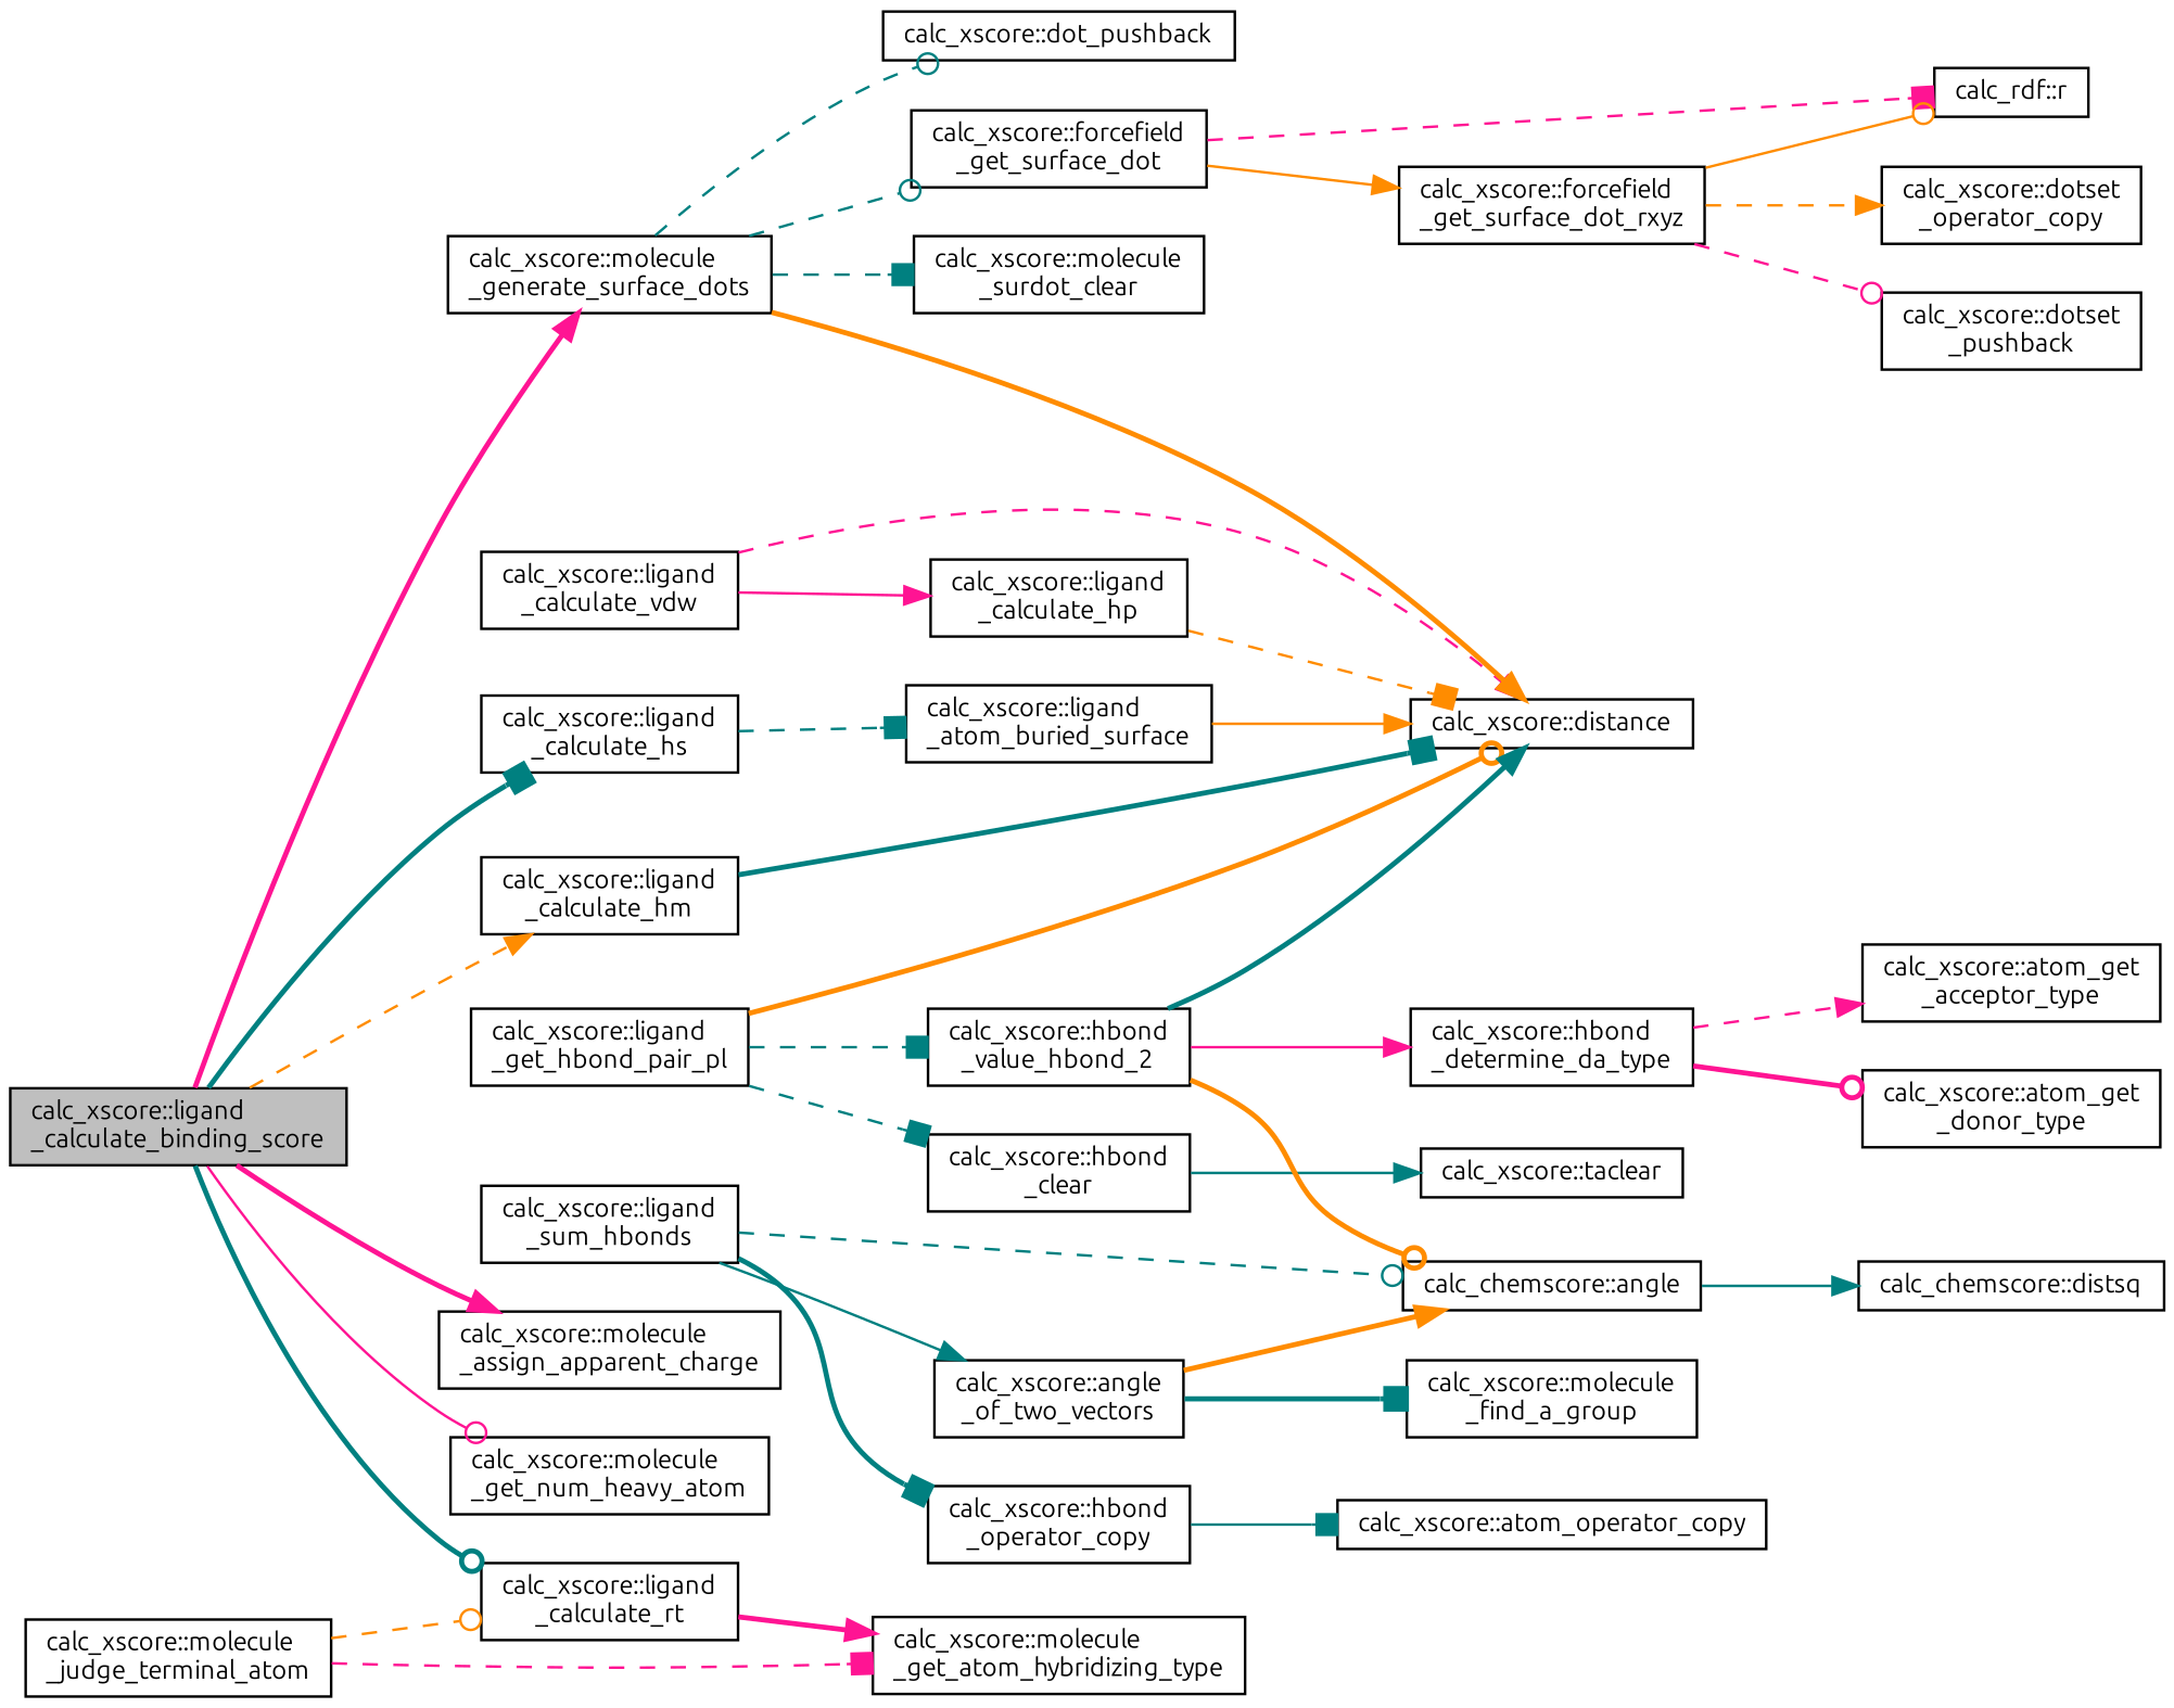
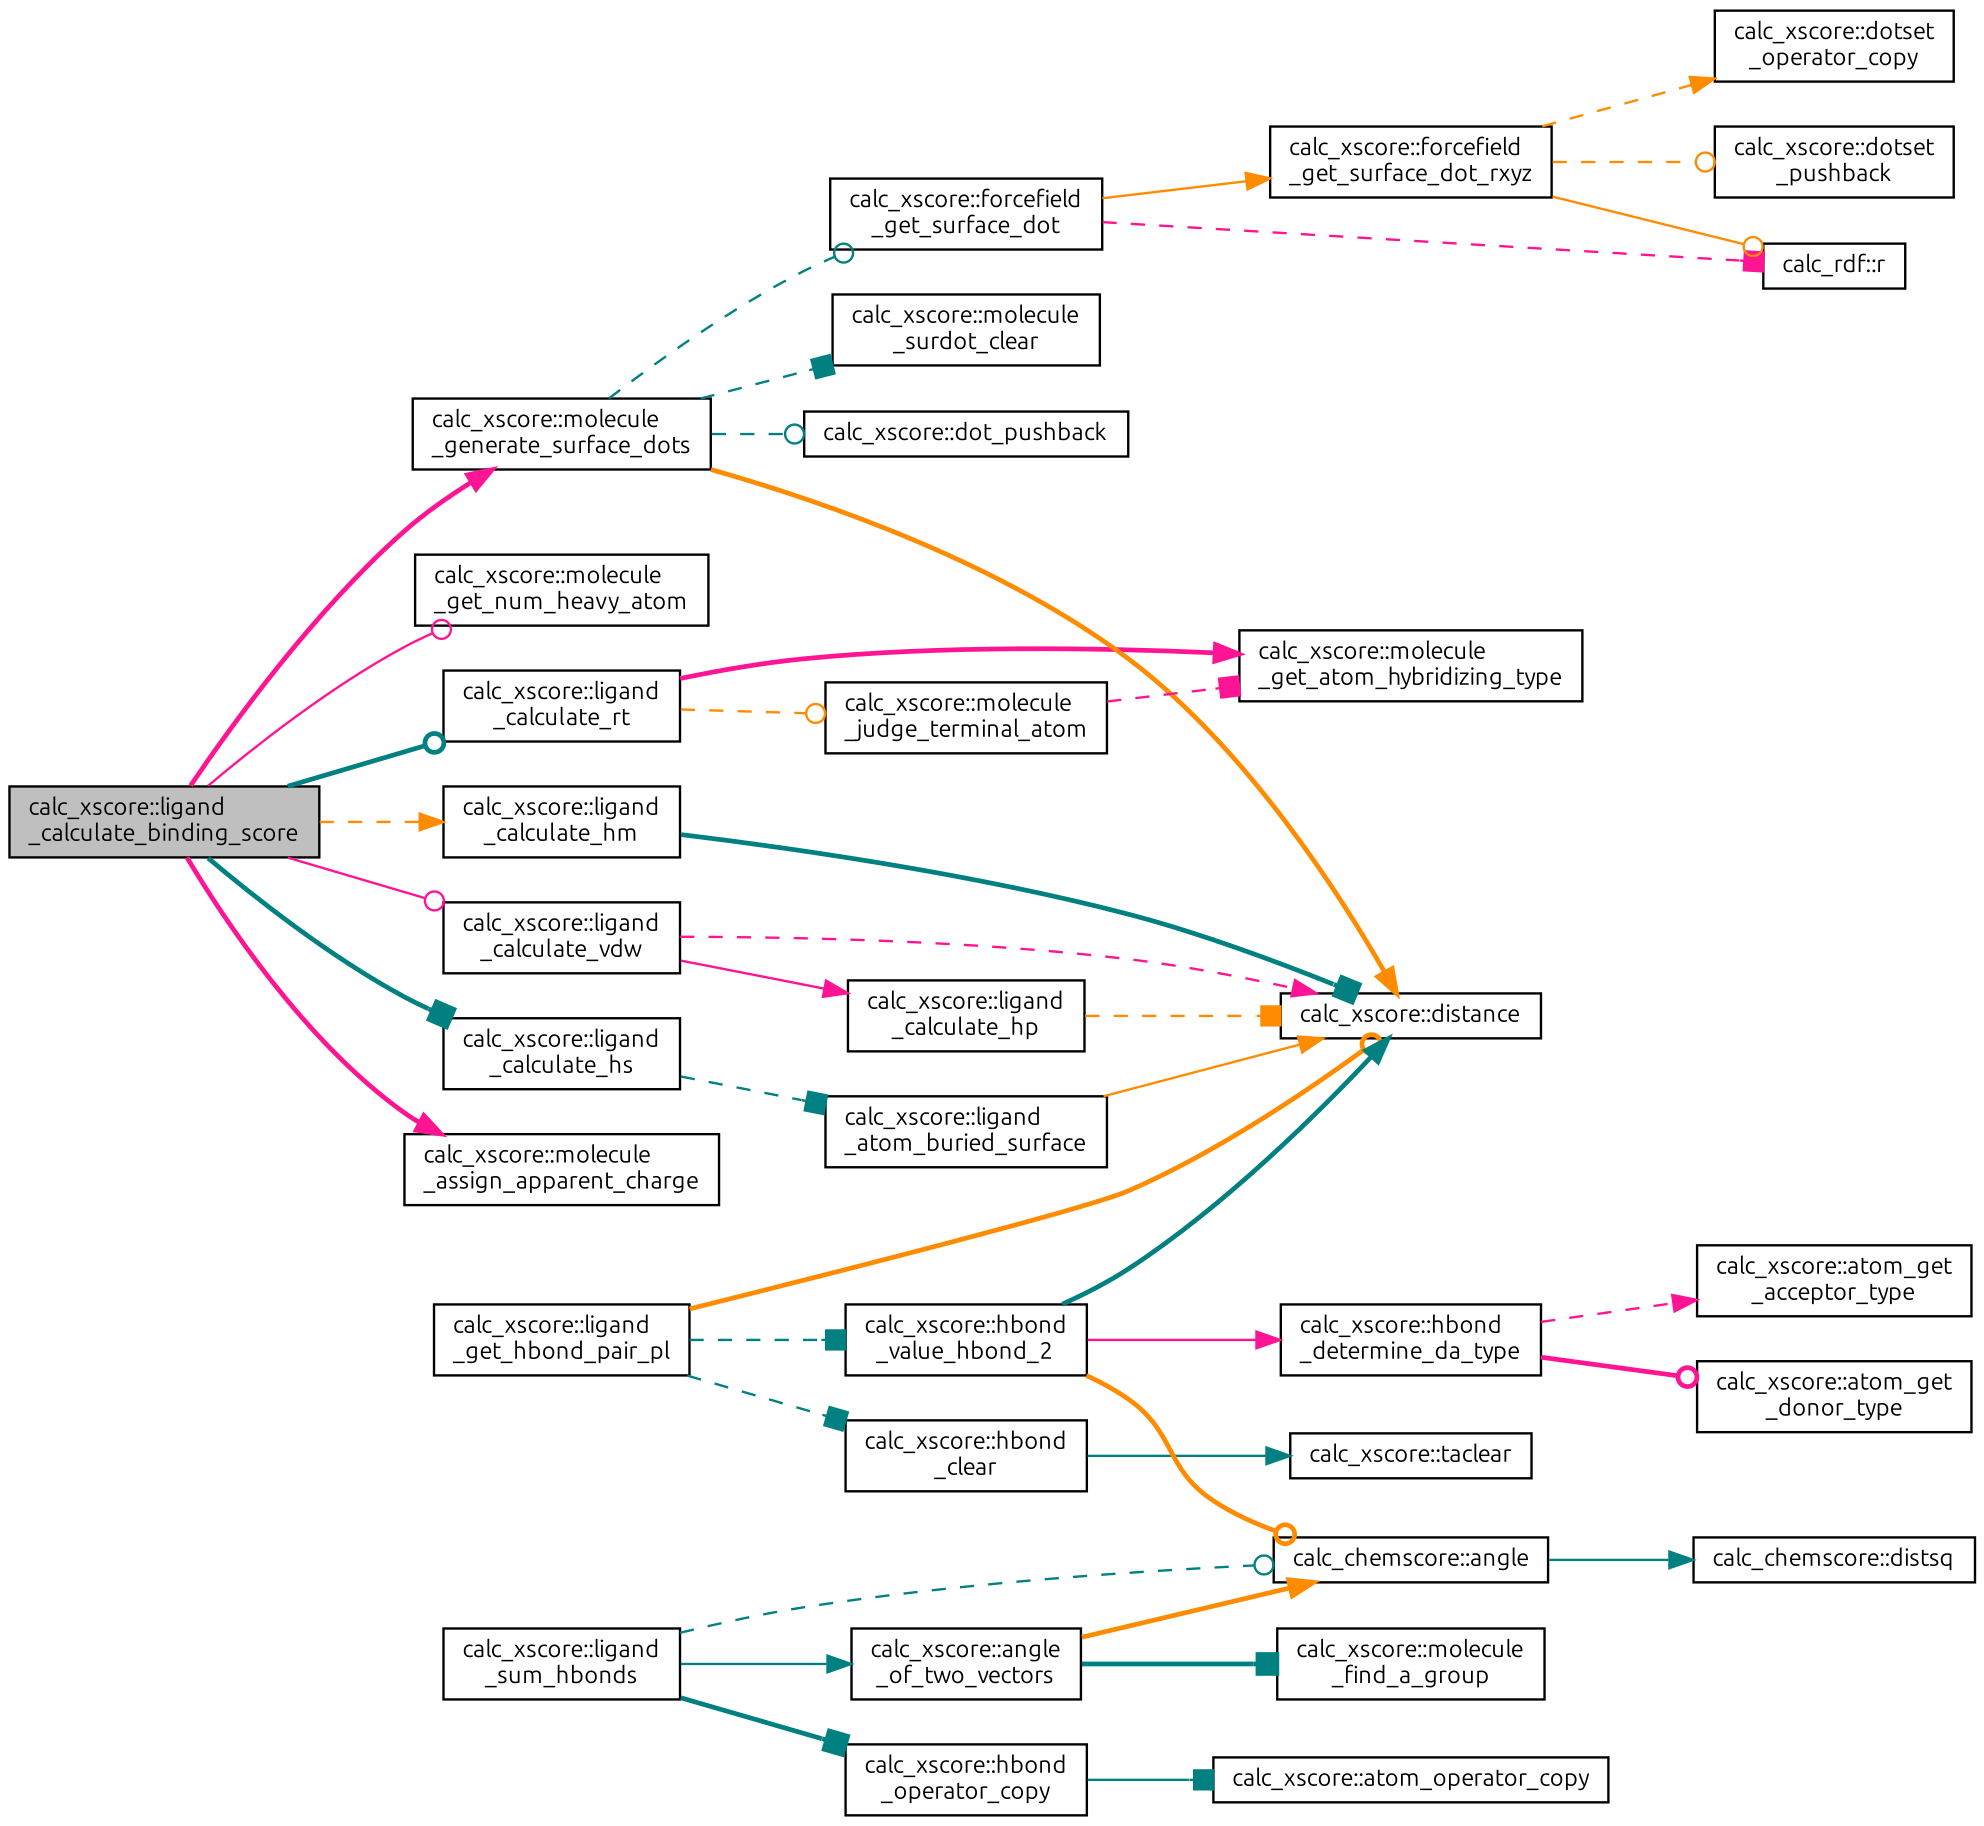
  digraph {
    fontname=Ubuntu
    rankdir=LR
    node [color=black fillcolor=white fontname=Ubuntu fontsize=10 shape=record style=filled]
    edge [arrowhead=normal color=teal fontname=Ubuntu fontsize=10 labelfontname=Helvetica labelfontsize=10 style=dashed]
    n1 [fillcolor=grey75 fontcolor=black height=0.2 label="calc_xscore::ligand\l_calculate_binding_score" width=0.4]
    n2 [height=0.2 label="calc_xscore::ligand\l_calculate_hm" width=0.4]
    n3 [height=0.2 label="calc_xscore::ligand\l_calculate_hs" width=0.4]
    n4 [height=0.2 label="calc_xscore::ligand\l_calculate_rt" width=0.4]
    n5 [height=0.2 label="calc_xscore::ligand\l_calculate_vdw" width=0.4]
    n6 [height=0.2 label="calc_xscore::molecule\l_assign_apparent_charge" width=0.4]
    n7 [height=0.2 label="calc_xscore::molecule\l_generate_surface_dots" width=0.4]
    n8 [height=0.2 label="calc_xscore::molecule\l_get_num_heavy_atom" width=0.4]
    n9 [height=0.2 label="calc_xscore::distance" width=0.4]
    n10 [height=0.2 label="calc_xscore::ligand\l_calculate_hp" width=0.4]
    n11 [height=0.2 label="calc_xscore::ligand\l_atom_buried_surface" width=0.4]
    n12 [height=0.2 label="calc_xscore::molecule\l_get_atom_hybridizing_type" width=0.4]
    n13 [height=0.2 label="calc_xscore::molecule\l_judge_terminal_atom" width=0.4]
    n14 [height=0.2 label="calc_xscore::molecule\l_surdot_clear" width=0.4]
    n15 [height=0.2 label="calc_xscore::forcefield\l_get_surface_dot" width=0.4]
    n16 [height=0.2 label="calc_xscore::dot_pushback" width=0.4]
    n17 [height=0.2 label="calc_xscore::ligand\l_get_hbond_pair_pl" width=0.4]
    n18 [height=0.2 label="calc_xscore::hbond\l_clear" width=0.4]
    n19 [height=0.2 label="calc_xscore::hbond\l_value_hbond_2" width=0.4]
    n20 [height=0.2 label="calc_xscore::ligand\l_sum_hbonds" width=0.4]
    n21 [height=0.2 label="calc_chemscore::angle" width=0.4]
    n22 [height=0.2 label="calc_xscore::hbond\l_operator_copy" width=0.4]
    n23 [height=0.2 label="calc_xscore::angle\l_of_two_vectors" width=0.4]
    n24 [height=0.2 label="calc_xscore::taclear" width=0.4]
    n25 [height=0.2 label="calc_xscore::hbond\l_determine_da_type" width=0.4]
    n26 [height=0.2 label="calc_chemscore::distsq" width=0.4]
    n27 [height=0.2 label="calc_xscore::atom_get\l_acceptor_type" width=0.4]
    n28 [height=0.2 label="calc_xscore::atom_get\l_donor_type" width=0.4]
    n29 [height=0.2 label="calc_xscore::atom_operator_copy" width=0.4]
    n30 [height=0.2 label="calc_xscore::molecule\l_find_a_group" width=0.4]
    n31 [height=0.2 label="calc_xscore::forcefield\l_get_surface_dot_rxyz" width=0.4]
    n32 [height=0.2 label="calc_rdf::r" width=0.4]
    n33 [height=0.2 label="calc_xscore::dotset\l_operator_copy" width=0.4]
    n34 [height=0.2 label="calc_xscore::dotset\l_pushback" width=0.4]
    n1 -> n2 [color=darkorange]
    n1 -> n3 [arrowhead=box style=bold]
    n1 -> n4 [arrowhead=odot style=bold]
+   n1 -> n5 [arrowhead=odot color=deeppink style=solid]
    n1 -> n6 [color=deeppink style=bold]
    n1 -> n7 [color=deeppink style=bold]
    n1 -> n8 [arrowhead=odot color=deeppink style=solid]
    n2 -> n9 [arrowhead=box style=bold]
    n3 -> n11 [arrowhead=box]
    n4 -> n12 [color=deeppink style=bold]
-   n13 -> n4 [arrowhead=odot color=darkorange]
+   n4 -> n13 [arrowhead=odot color=darkorange]
    n5 -> n9 [color=deeppink]
    n5 -> n10 [color=deeppink style=solid]
    n7 -> n9 [color=darkorange style=bold]
    n7 -> n14 [arrowhead=box]
    n7 -> n15 [arrowhead=odot]
    n7 -> n16 [arrowhead=odot]
    n10 -> n9 [arrowhead=box color=darkorange]
    n11 -> n9 [color=darkorange style=solid]
    n13 -> n12 [arrowhead=box color=deeppink]
    n15 -> n31 [color=darkorange style=solid]
    n15 -> n32 [arrowhead=box color=deeppink]
    n17 -> n9 [arrowhead=odot color=darkorange style=bold]
    n17 -> n18 [arrowhead=box]
    n17 -> n19 [arrowhead=box]
    n18 -> n24 [style=solid]
    n19 -> n9 [style=bold]
    n19 -> n21 [arrowhead=odot color=darkorange style=bold]
    n19 -> n25 [color=deeppink style=solid]
    n20 -> n21 [arrowhead=odot]
    n20 -> n22 [arrowhead=box style=bold]
    n20 -> n23 [style=solid]
    n21 -> n26 [style=solid]
    n22 -> n29 [arrowhead=box style=solid]
    n23 -> n21 [color=darkorange style=bold]
    n23 -> n30 [arrowhead=box style=bold]
    n25 -> n27 [color=deeppink]
    n25 -> n28 [arrowhead=odot color=deeppink style=bold]
    n31 -> n32 [arrowhead=odot color=darkorange style=solid]
    n31 -> n33 [color=darkorange]
-   n31 -> n34 [arrowhead=odot color=deeppink]
+   n31 -> n34 [arrowhead=odot color=darkorange]
  }
